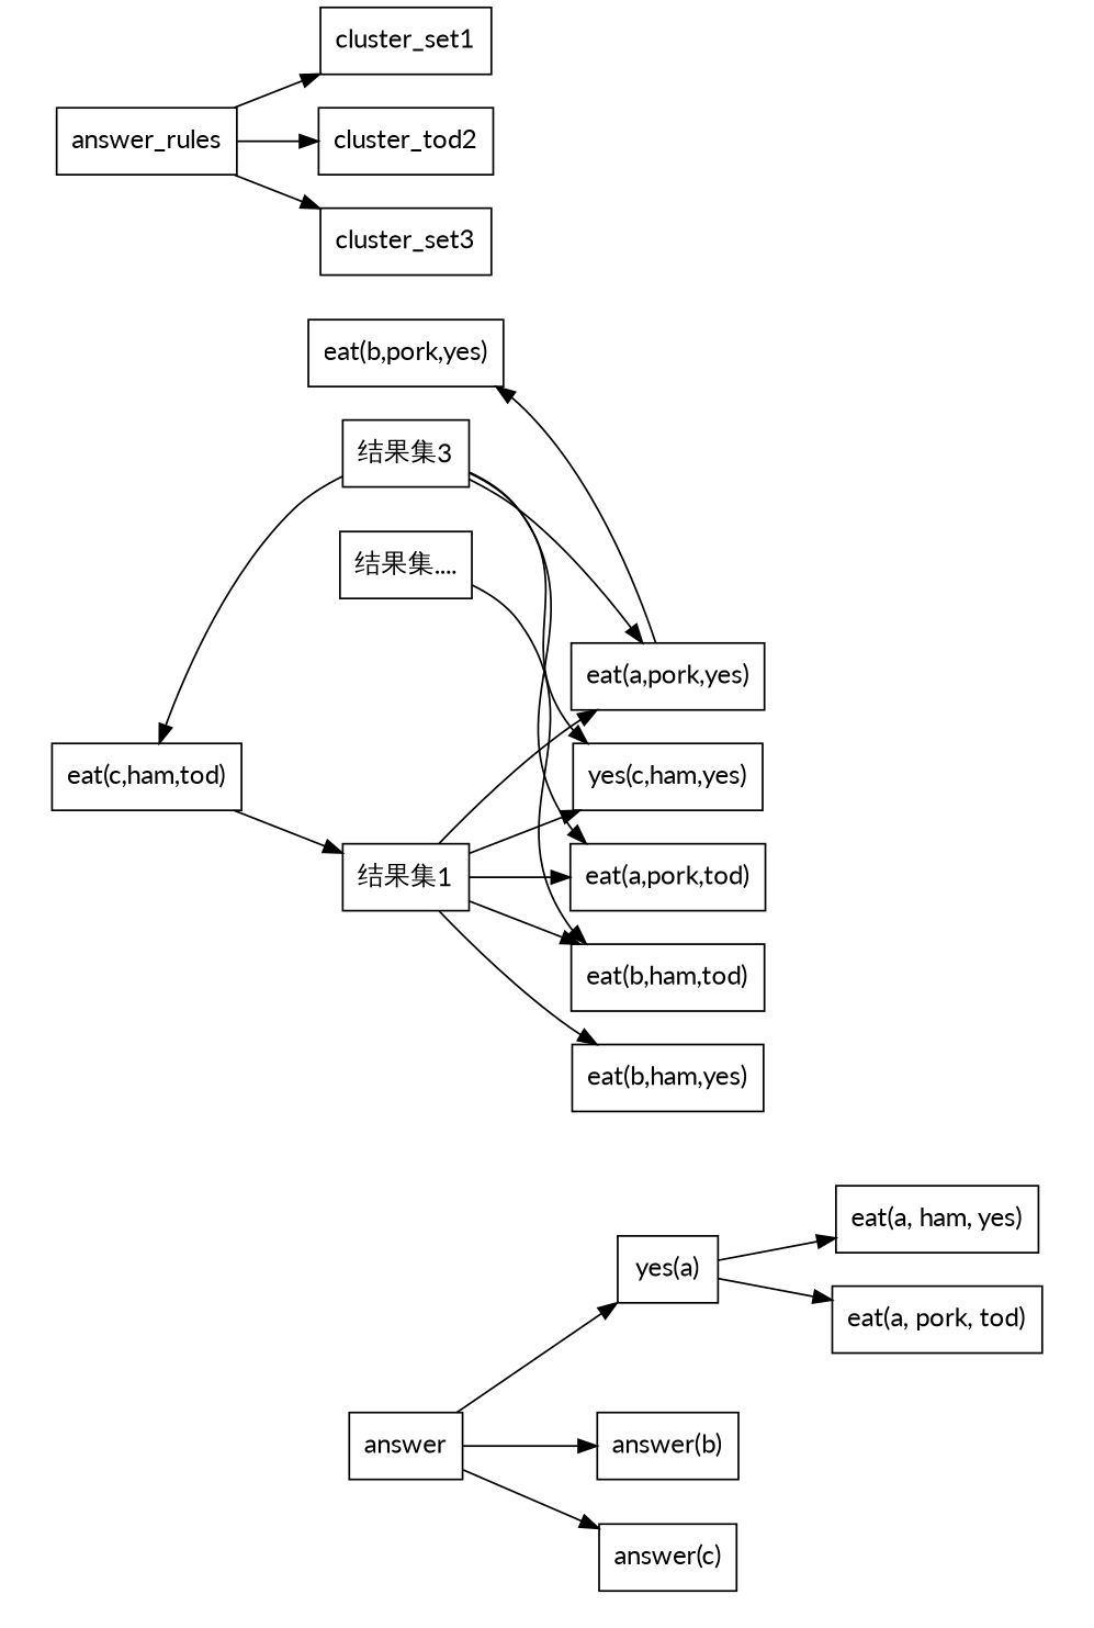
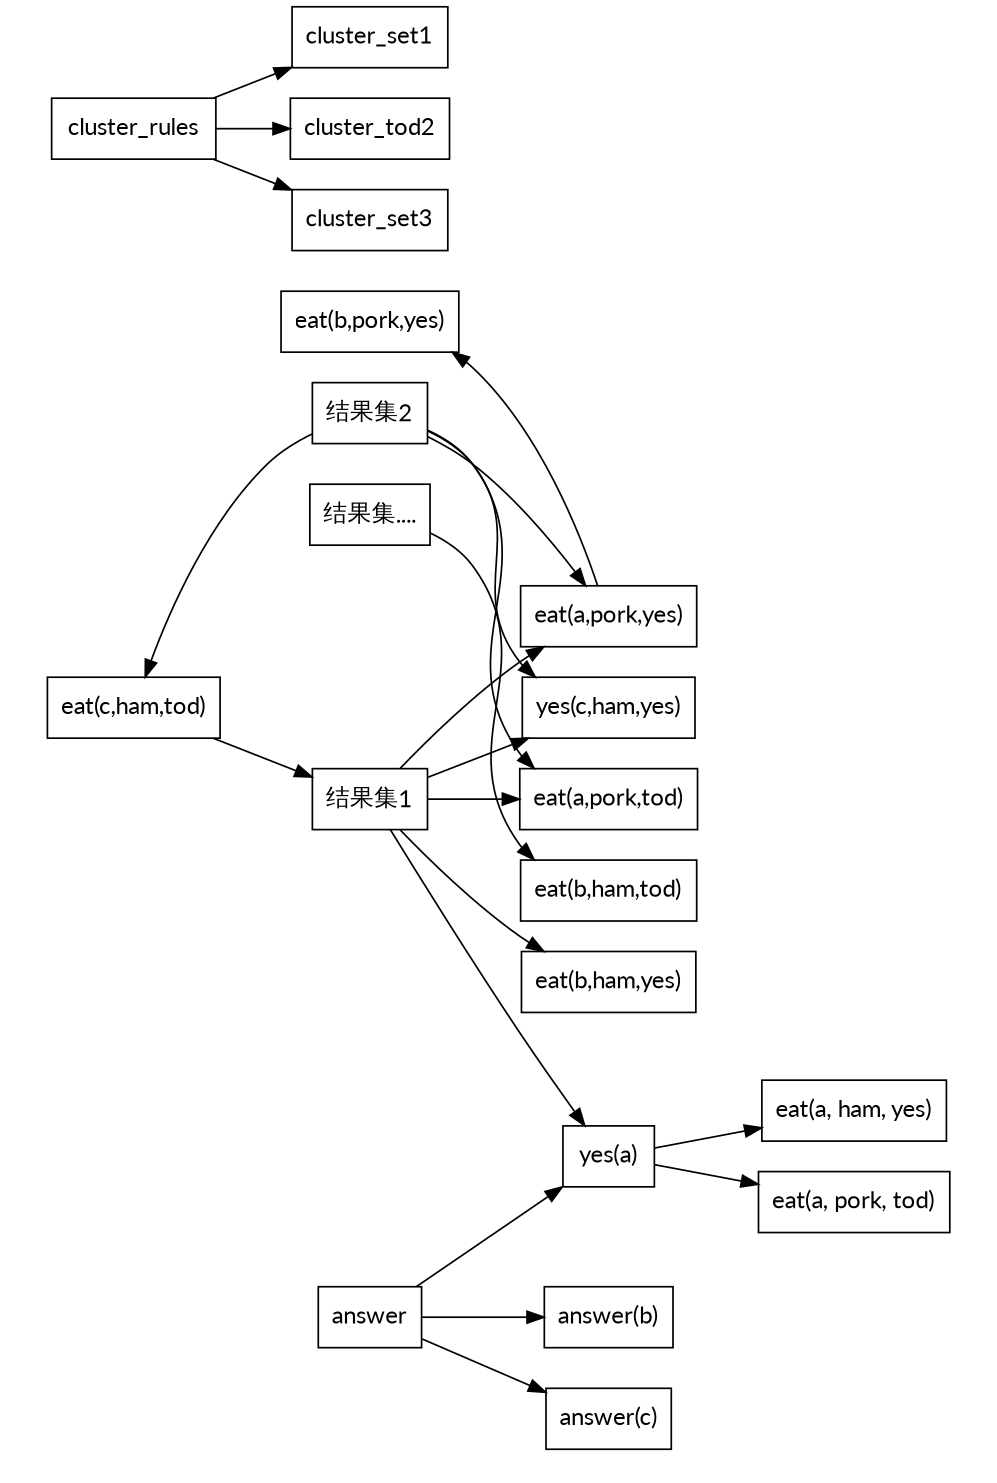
  digraph {
    fontname=Lato
    rankdir=LR
    node [fontname=Lato shape=rectangle]
    edge [fontname=Lato]
    n1 [label="eat(a, ham, yes)"]
    n2 [label="eat(a, pork, tod)"]
    n3 [label="yes(a)"]
    n4 [label="answer(b)"]
    n5 [label="answer(c)"]
    n6 [label="结果集1"]
    n7 [label="eat(c,ham,tod)"]
    n8 [label="yes(c,ham,yes)"]
    n9 [label="eat(a,pork,yes)"]
    n10 [label="eat(b,ham,yes)"]
    n11 [label="eat(a,pork,tod)"]
    n12 [label="eat(b,ham,tod)"]
-   n13 [label="结果集3"]
+   n13 [label="结果集2"]
    n14 [label="eat(b,pork,yes)"]
    n15 [label="结果集...."]
    n16 [label=answer]
-   cluster_rules [label=answer_rules]
+   cluster_rules
    cluster_set1
    n19 [label=cluster_tod2]
    cluster_set3
    subgraph cluster_1 {
      style=invisible
      n3
      subgraph cluster_2 {
        style=invisible
        n1
        n2
      }
    }
    subgraph cluster_3 {
      style=invisible
      n4
    }
    subgraph cluster_4 {
      style=invisible
      n5
    }
    subgraph cluster_5 {
      style=invisible
      subgraph cluster_6 {
        style=invisible
        n6
        n7
        n8
        n9
        n10
        n11
        n12
      }
      subgraph cluster_7 {
        style=invisible
        n13
        n14
      }
      subgraph cluster_8 {
        style=invisible
        n15
      }
    }
    n3 -> n1
    n3 -> n2
    n6 -> n8
    n6 -> n9
    n6 -> n10
    n6 -> n11
-   n6 -> n12
+   n6 -> n3
    n7 -> n6
    n9 -> n14
    n13 -> n7
    n13 -> n8
    n13 -> n9
    n13 -> n11
    n15 -> n12
    n16 -> n3
    n16 -> n4
    n16 -> n5
    cluster_rules -> cluster_set1
    cluster_rules -> n19
    cluster_rules -> cluster_set3
  }
